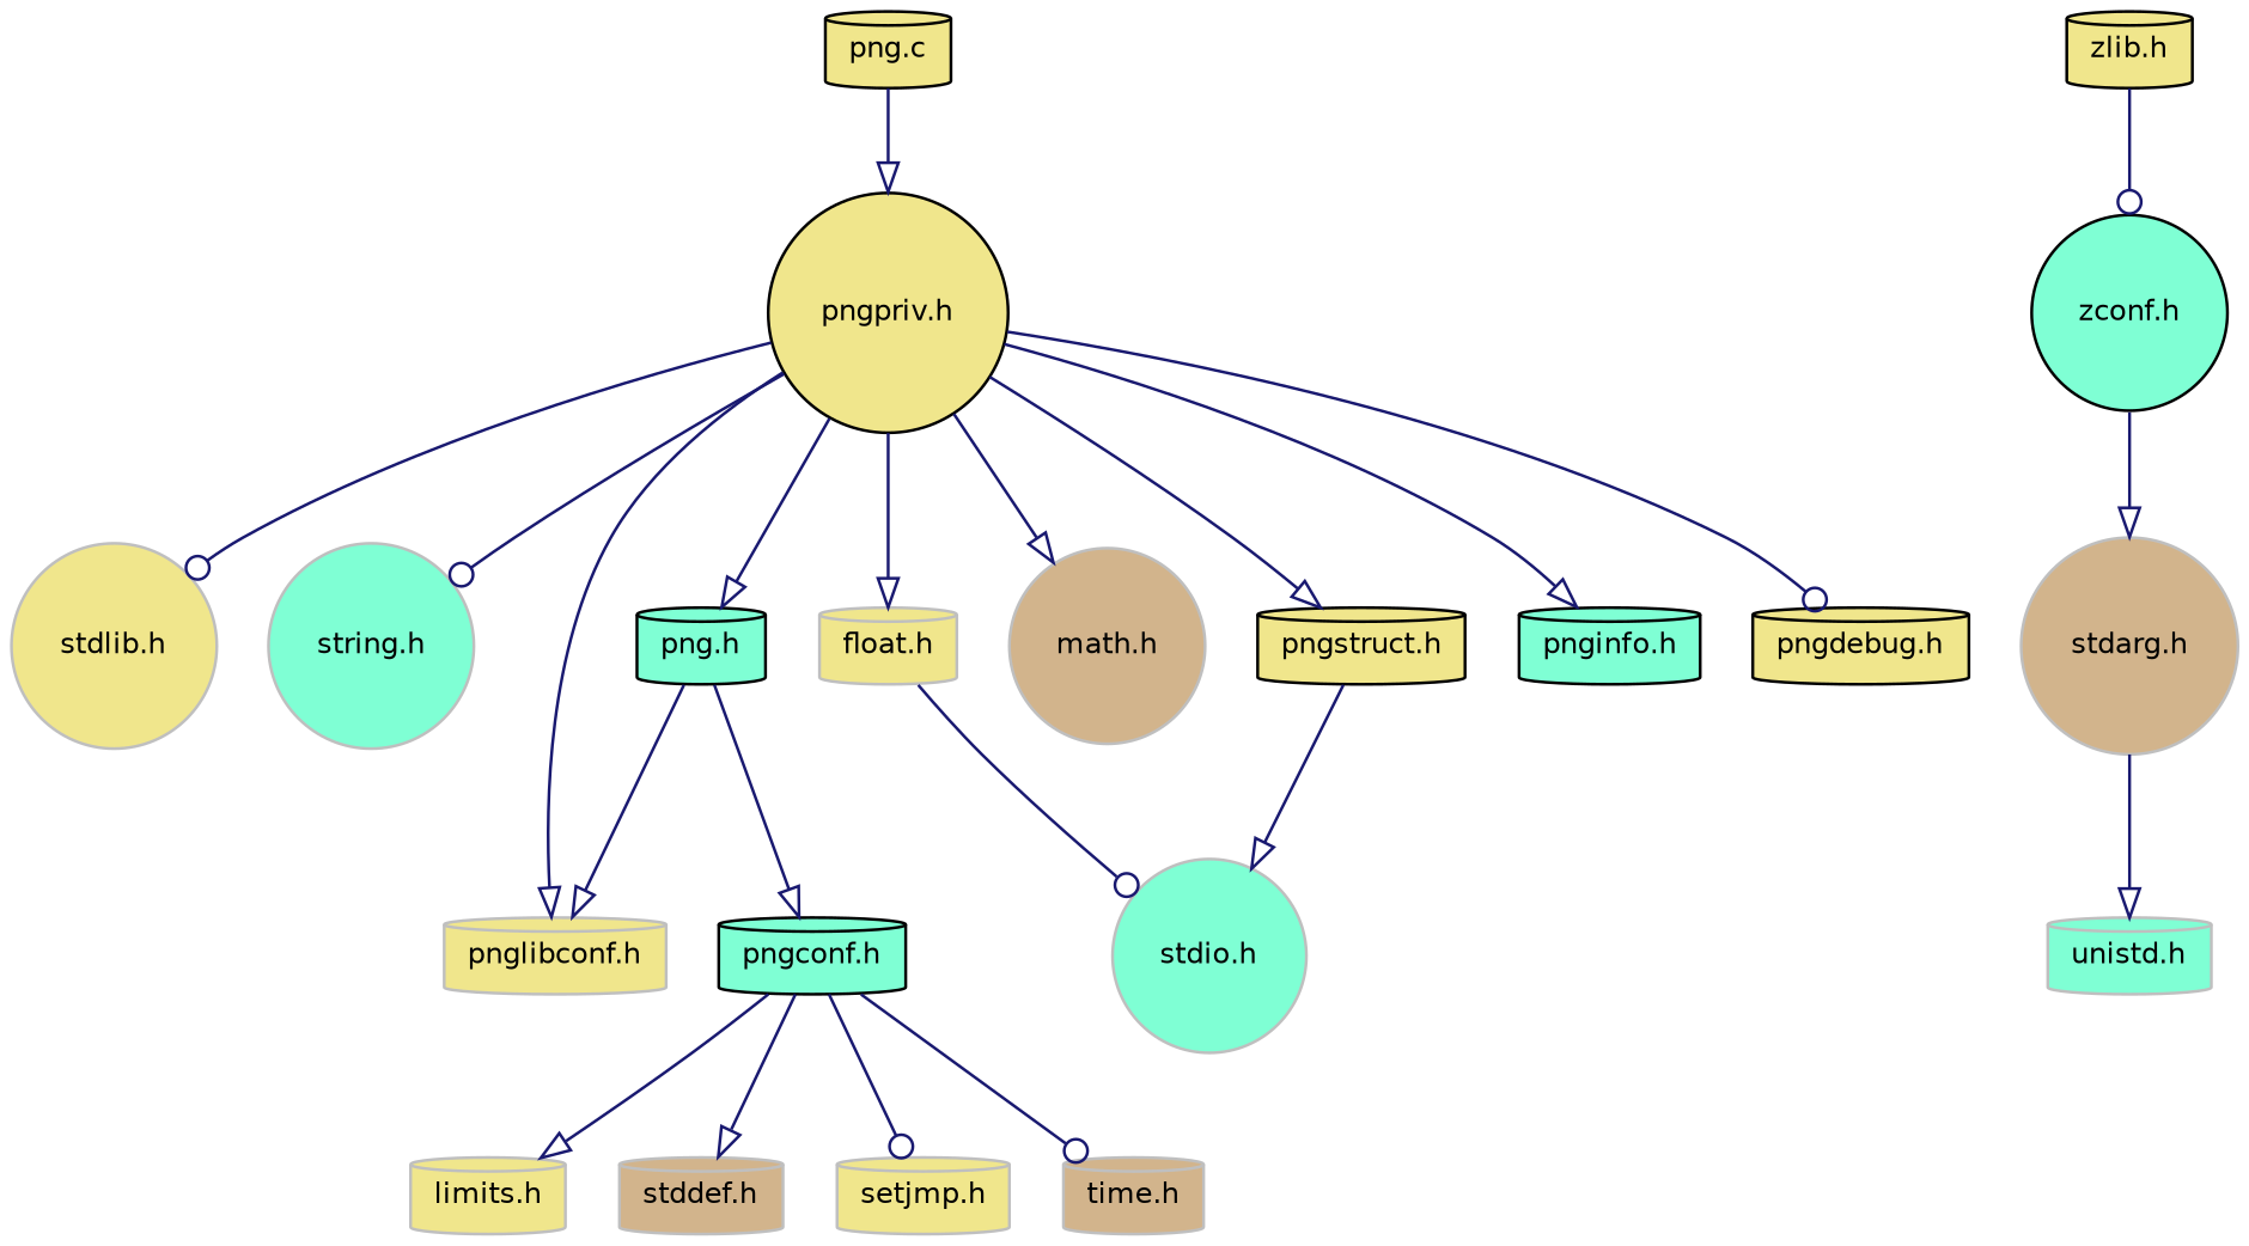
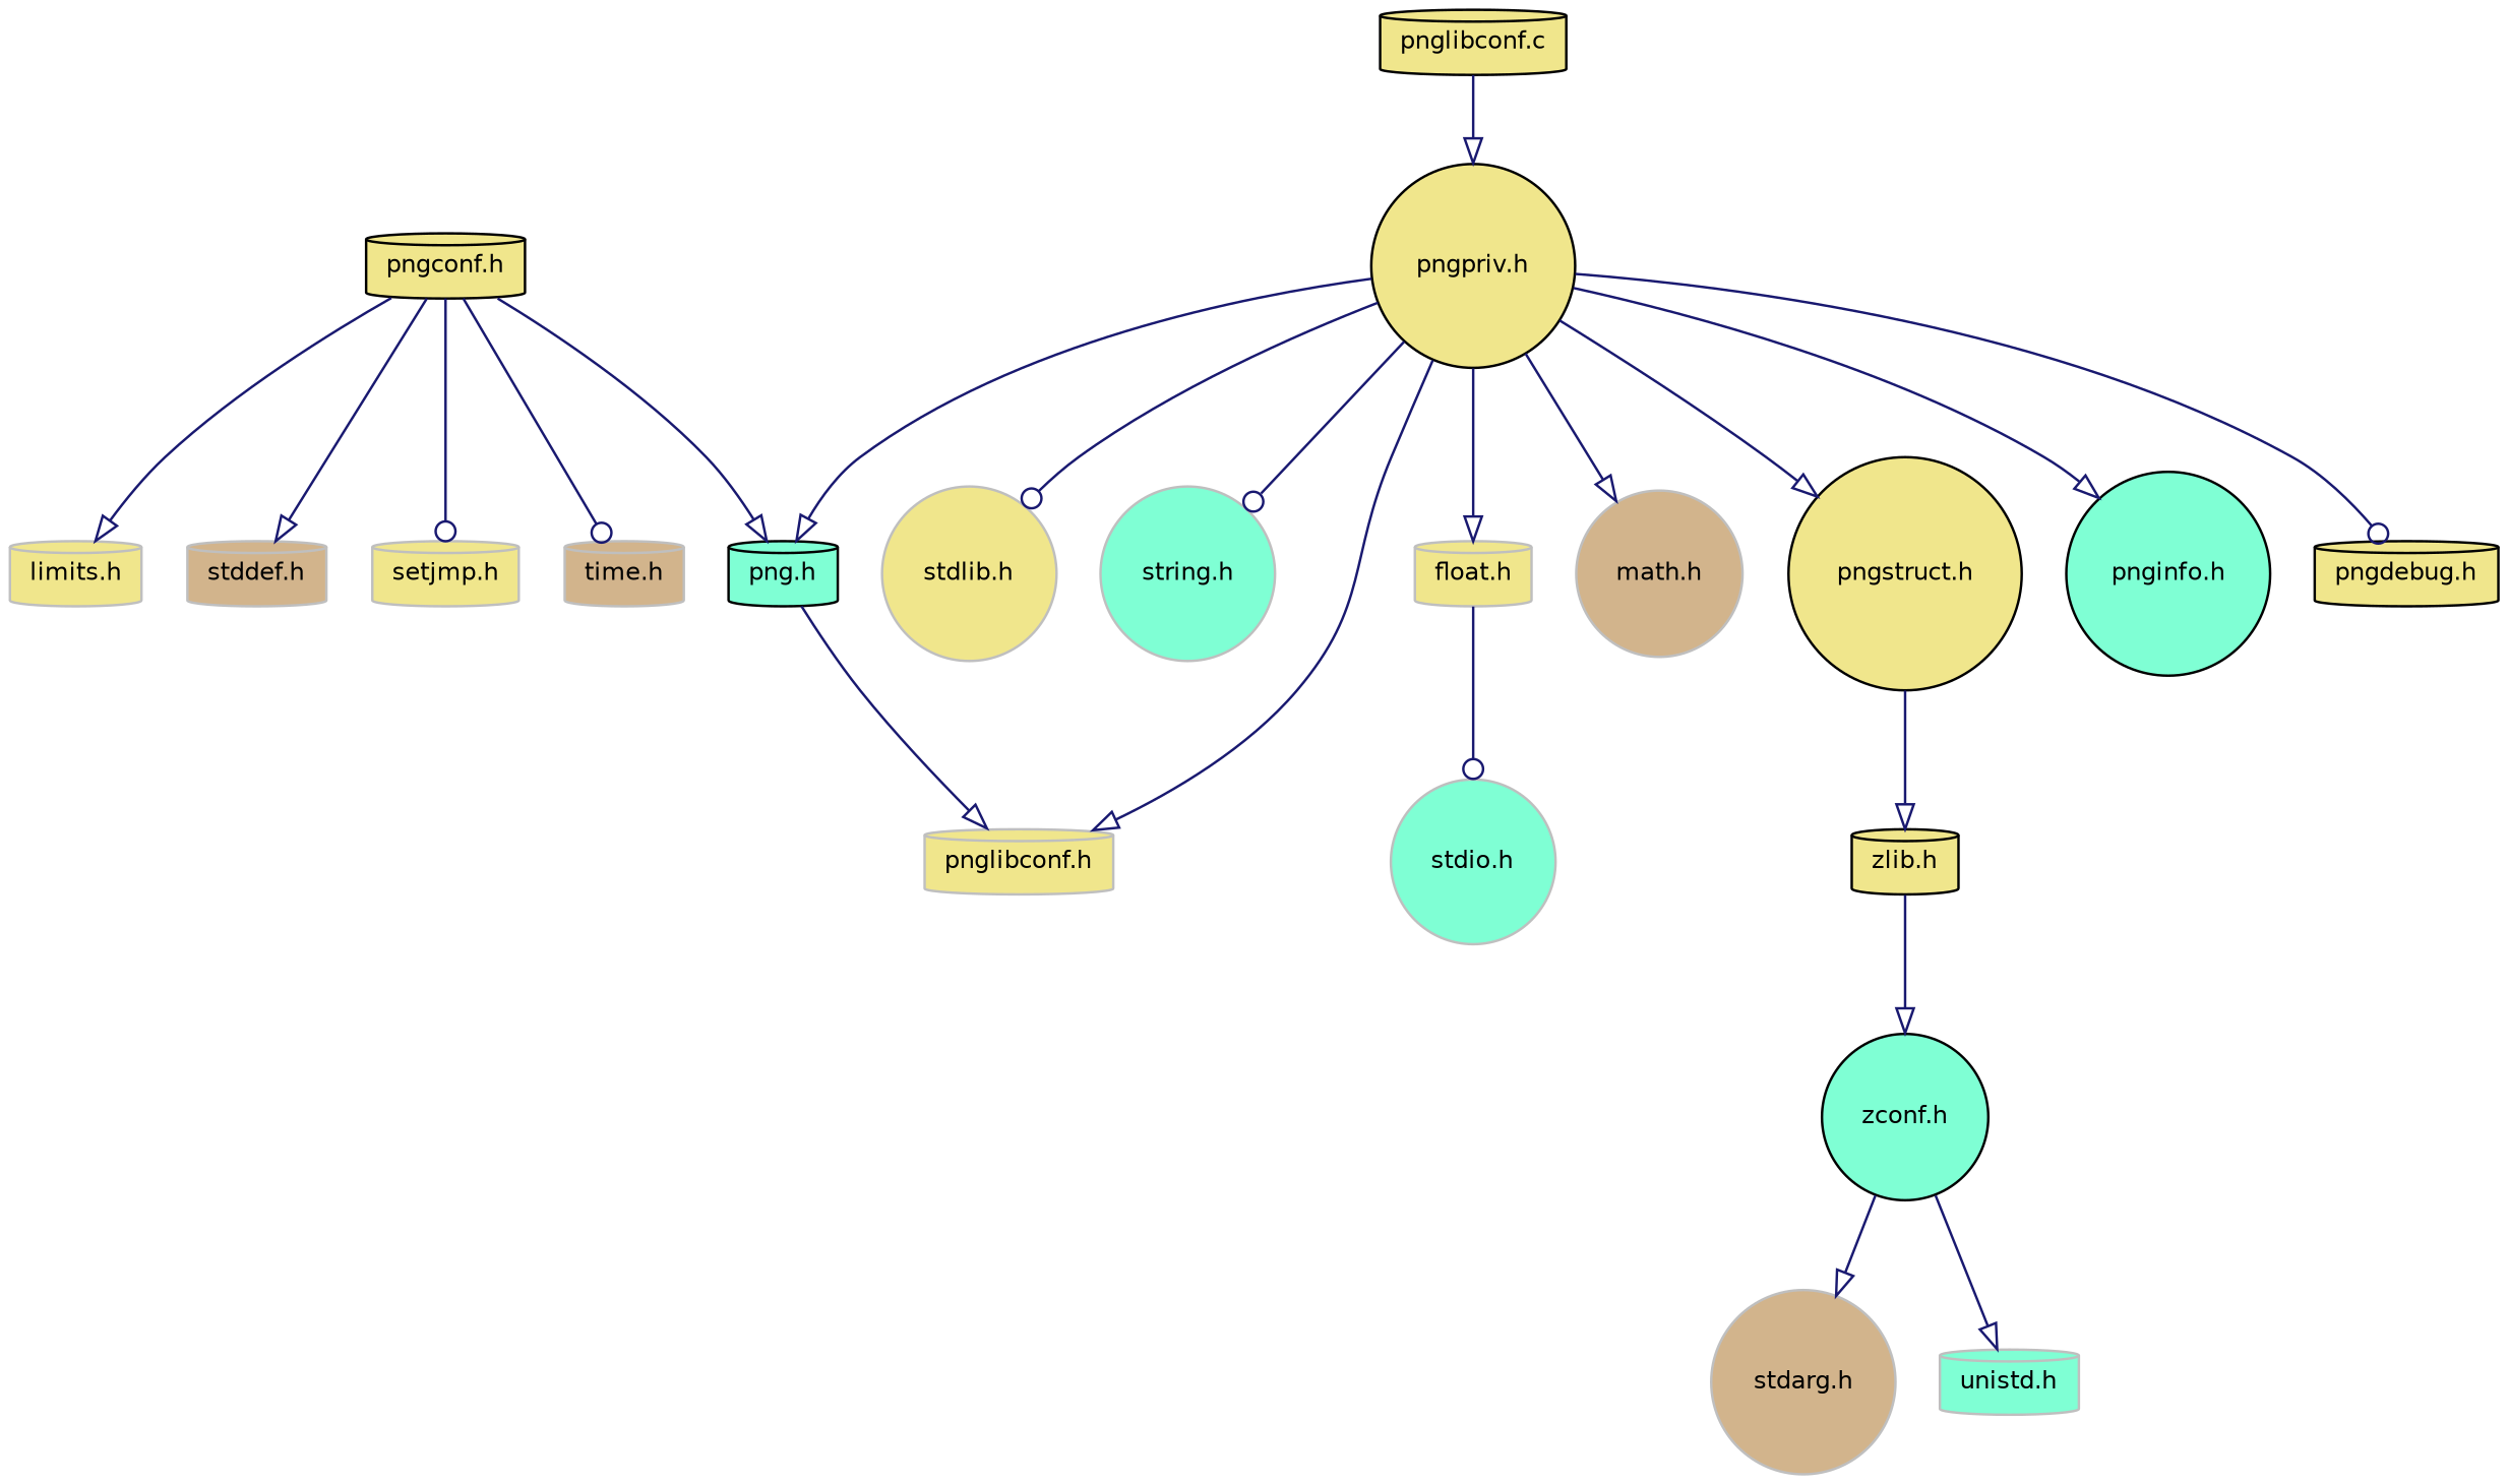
  digraph {
    node [color=grey75 fillcolor=khaki fontname=Helvetica fontsize=10 shape=cylinder style=filled]
    edge [arrowhead=onormal color=midnightblue fontname=Helvetica fontsize=10 labelfontname=Helvetica labelfontsize=10 style=solid]
-   n1 [color=black fontcolor=black height=0.2 label="png.c" width=0.4]
+   n1 [color=black fontcolor=black height=0.2 label="pnglibconf.c" width=0.4]
    n2 [color=black height=0.2 label="pngpriv.h" shape=circle width=0.4]
    n3 [height=0.2 label="stdlib.h" shape=circle width=0.4]
    n4 [fillcolor=aquamarine height=0.2 label="string.h" shape=circle width=0.4]
    n5 [height=0.2 label="pnglibconf.h" width=0.4]
    n6 [color=black fillcolor=aquamarine height=0.2 label="png.h" width=0.4]
    n7 [height=0.2 label="float.h" width=0.4]
    n8 [fillcolor=tan height=0.2 label="math.h" shape=circle width=0.4]
-   n9 [color=black height=0.2 label="pngstruct.h" width=0.4]
-   n10 [color=black fillcolor=aquamarine height=0.2 label="pnginfo.h" width=0.4]
+   n9 [color=black height=0.2 label="pngstruct.h" shape=circle width=0.4]
+   n10 [color=black fillcolor=aquamarine height=0.2 label="pnginfo.h" shape=circle width=0.4]
    n11 [color=black height=0.2 label="pngdebug.h" width=0.4]
-   n12 [color=black fillcolor=aquamarine height=0.2 label="pngconf.h" width=0.4]
+   n12 [color=black height=0.2 label="pngconf.h" width=0.4]
    n13 [fillcolor=aquamarine height=0.2 label="stdio.h" shape=circle width=0.4]
    n14 [color=black height=0.2 label="zlib.h" width=0.4]
    n15 [height=0.2 label="limits.h" width=0.4]
    n16 [fillcolor=tan height=0.2 label="stddef.h" width=0.4]
    n17 [height=0.2 label="setjmp.h" width=0.4]
    n18 [fillcolor=tan height=0.2 label="time.h" width=0.4]
    n19 [color=black fillcolor=aquamarine height=0.2 label="zconf.h" shape=circle width=0.4]
    n20 [fillcolor=tan height=0.2 label="stdarg.h" shape=circle width=0.4]
    n21 [fillcolor=aquamarine height=0.2 label="unistd.h" width=0.4]
    n1 -> n2
    n2 -> n3 [arrowhead=odot]
    n2 -> n4 [arrowhead=odot]
    n2 -> n5
    n2 -> n6
    n2 -> n7
    n2 -> n8
    n2 -> n9
    n2 -> n10
    n2 -> n11 [arrowhead=odot]
    n6 -> n5
-   n6 -> n12
+   n12 -> n6
    n7 -> n13 [arrowhead=odot]
-   n9 -> n13
+   n9 -> n14
    n12 -> n15
    n12 -> n16
    n12 -> n17 [arrowhead=odot]
    n12 -> n18 [arrowhead=odot]
-   n14 -> n19 [arrowhead=odot]
+   n14 -> n19
    n19 -> n20
-   n20 -> n21
+   n19 -> n21
  }
